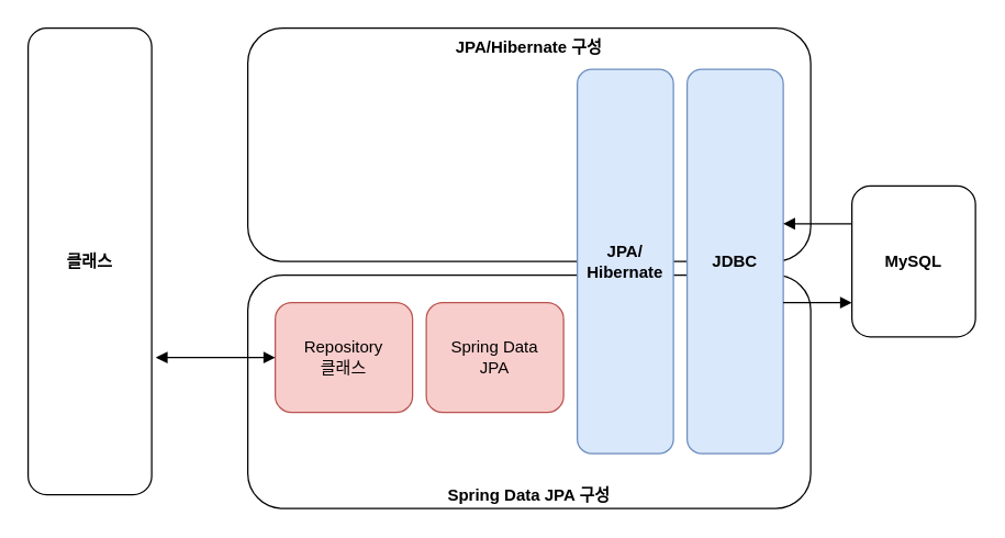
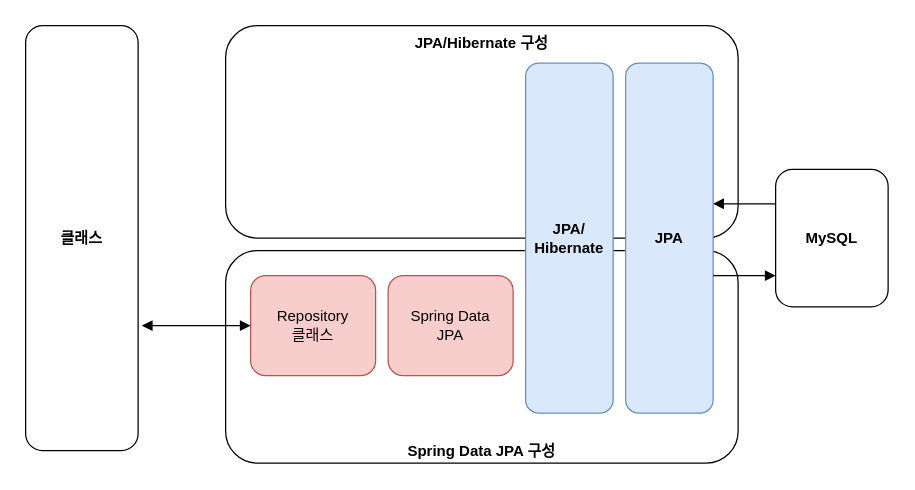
  <mxCell id="0" />
  <mxCell id="1" parent="0" />
  <mxCell id="2" value="&lt;b&gt;클래스&lt;/b&gt;" style="rounded=1;whiteSpace=wrap;html=1;" vertex="1" parent="1"><mxGeometry x="20" y="20" width="90" height="340" as="geometry" /></mxCell>
  <mxCell id="3" value="&lt;b&gt;JPA/Hibernate 구성&lt;/b&gt;" style="rounded=1;whiteSpace=wrap;html=1;verticalAlign=top;" vertex="1" parent="1"><mxGeometry x="180" y="20" width="410" height="170" as="geometry" /></mxCell>
  <mxCell id="4" value="&lt;b&gt;Spring Data JPA 구성&lt;/b&gt;" style="rounded=1;whiteSpace=wrap;html=1;verticalAlign=bottom;" vertex="1" parent="1"><mxGeometry x="180" y="200" width="410" height="170" as="geometry" /></mxCell>
  <mxCell id="5" value="Repository&lt;br&gt;클래스" style="rounded=1;whiteSpace=wrap;html=1;fillColor=#f8cecc;strokeColor=#b85450;" vertex="1" parent="1"><mxGeometry x="200" y="220" width="100" height="80" as="geometry" /></mxCell>
  <mxCell id="6" value="Spring Data&lt;br&gt;JPA" style="rounded=1;whiteSpace=wrap;html=1;fillColor=#f8cecc;strokeColor=#b85450;" vertex="1" parent="1"><mxGeometry x="310" y="220" width="100" height="80" as="geometry" /></mxCell>
  <mxCell id="7" value="&lt;b&gt;JPA/&lt;br&gt;Hibernate&lt;br&gt;&lt;/b&gt;" style="rounded=1;whiteSpace=wrap;html=1;fillColor=#dae8fc;strokeColor=#6c8ebf;" vertex="1" parent="1"><mxGeometry x="420" y="50" width="70" height="280" as="geometry" /></mxCell>
- <mxCell id="8" value="&lt;b&gt;JDBC&lt;br&gt;&lt;/b&gt;" style="rounded=1;whiteSpace=wrap;html=1;fillColor=#dae8fc;strokeColor=#6c8ebf;" vertex="1" parent="1"><mxGeometry x="500" y="50" width="70" height="280" as="geometry" /></mxCell>
+ <mxCell id="8" value="&lt;b&gt;JPA&lt;br&gt;&lt;/b&gt;" style="rounded=1;whiteSpace=wrap;html=1;fillColor=#dae8fc;strokeColor=#6c8ebf;" vertex="1" parent="1"><mxGeometry x="500" y="50" width="70" height="280" as="geometry" /></mxCell>
  <mxCell id="9" style="edgeStyle=orthogonalEdgeStyle;rounded=0;orthogonalLoop=1;jettySize=auto;html=1;exitX=0;exitY=0.25;exitDx=0;exitDy=0;endArrow=block;endFill=1;" edge="1" parent="1" source="10" target="8"><mxGeometry relative="1" as="geometry"><Array as="points"><mxPoint x="580" y="163" /><mxPoint x="580" y="163" /></Array></mxGeometry></mxCell>
  <mxCell id="10" value="&lt;b&gt;MySQL&lt;/b&gt;" style="rounded=1;whiteSpace=wrap;html=1;" vertex="1" parent="1"><mxGeometry x="620" y="135" width="90" height="110" as="geometry" /></mxCell>
  <mxCell id="11" style="edgeStyle=orthogonalEdgeStyle;rounded=0;orthogonalLoop=1;jettySize=auto;html=1;entryX=1.033;entryY=0.706;entryDx=0;entryDy=0;entryPerimeter=0;endArrow=block;endFill=1;startArrow=block;startFill=1;" edge="1" parent="1" source="5" target="2"><mxGeometry relative="1" as="geometry" /></mxCell>
  <mxCell id="12" style="edgeStyle=orthogonalEdgeStyle;rounded=0;orthogonalLoop=1;jettySize=auto;html=1;exitX=0;exitY=0.25;exitDx=0;exitDy=0;startArrow=block;startFill=1;endArrow=none;endFill=0;" edge="1" parent="1"><mxGeometry relative="1" as="geometry"><mxPoint x="620" y="220" as="sourcePoint" /><mxPoint x="570" y="220" as="targetPoint" /><Array as="points"><mxPoint x="580" y="220" /><mxPoint x="580" y="220" /></Array></mxGeometry></mxCell>
